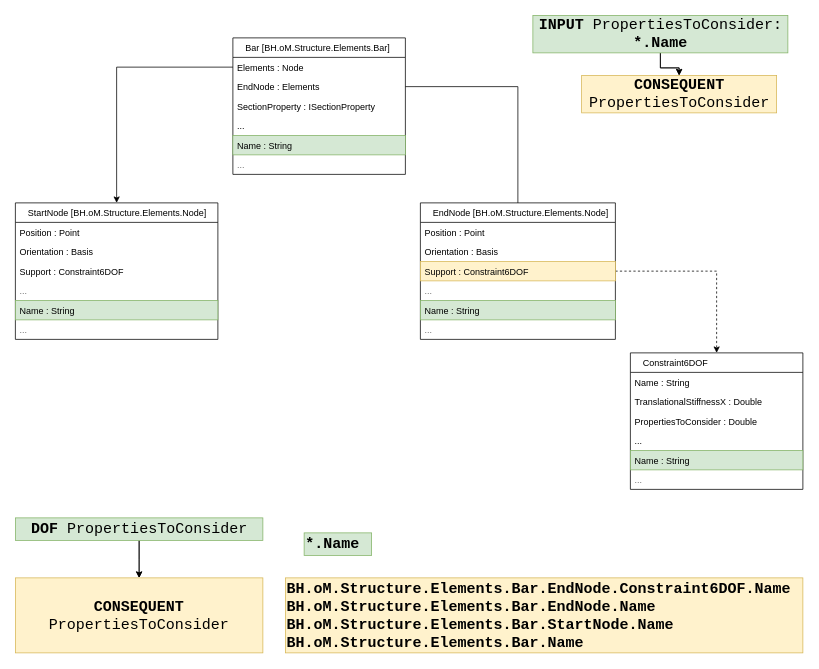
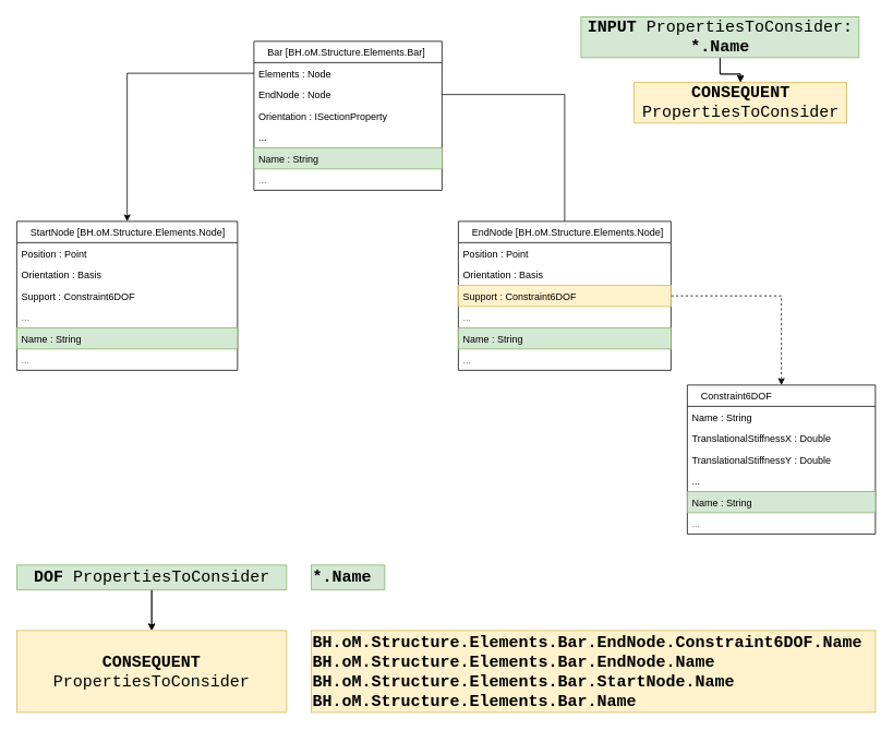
  <mxCell id="0" />
  <mxCell id="1" parent="0" />
  <mxCell id="2" value="Bar [BH.oM.Structure.Elements.Bar]" style="swimlane;fontStyle=0;childLayout=stackLayout;horizontal=1;startSize=26;fillColor=none;horizontalStack=0;resizeParent=1;resizeParentMax=0;resizeLast=0;collapsible=1;marginBottom=0;fontSize=12;align=left;spacingLeft=15;" vertex="1" parent="1"><mxGeometry x="310" y="50" width="230" height="182" as="geometry"><mxRectangle x="380" y="110" width="150" height="26" as="alternateBounds" /></mxGeometry></mxCell>
  <mxCell id="3" value="Elements : Node" style="text;strokeColor=none;fillColor=none;align=left;verticalAlign=top;spacingLeft=4;spacingRight=4;overflow=hidden;rotatable=0;points=[[0,0.5],[1,0.5]];portConstraint=eastwest;fontColor=#000000" vertex="1" parent="2"><mxGeometry y="26" width="230" height="26" as="geometry" /></mxCell>
- <mxCell id="4" value="EndNode : Elements" style="text;strokeColor=none;fillColor=none;align=left;verticalAlign=top;spacingLeft=4;spacingRight=4;overflow=hidden;rotatable=0;points=[[0,0.5],[1,0.5]];portConstraint=eastwest;fontColor=#000000" vertex="1" parent="2"><mxGeometry y="52" width="230" height="26" as="geometry" /></mxCell>
- <mxCell id="5" value="SectionProperty : ISectionProperty" style="text;strokeColor=none;fillColor=none;align=left;verticalAlign=top;spacingLeft=4;spacingRight=4;overflow=hidden;rotatable=0;points=[[0,0.5],[1,0.5]];portConstraint=eastwest;fontColor=#000000" vertex="1" parent="2"><mxGeometry y="78" width="230" height="26" as="geometry" /></mxCell>
+ <mxCell id="4" value="EndNode : Node" style="text;strokeColor=none;fillColor=none;align=left;verticalAlign=top;spacingLeft=4;spacingRight=4;overflow=hidden;rotatable=0;points=[[0,0.5],[1,0.5]];portConstraint=eastwest;fontColor=#000000" vertex="1" parent="2"><mxGeometry y="52" width="230" height="26" as="geometry" /></mxCell>
+ <mxCell id="5" value="Orientation : ISectionProperty" style="text;strokeColor=none;fillColor=none;align=left;verticalAlign=top;spacingLeft=4;spacingRight=4;overflow=hidden;rotatable=0;points=[[0,0.5],[1,0.5]];portConstraint=eastwest;fontColor=#000000" vertex="1" parent="2"><mxGeometry y="78" width="230" height="26" as="geometry" /></mxCell>
  <mxCell id="6" value="..." style="text;strokeColor=none;fillColor=none;align=left;verticalAlign=top;spacingLeft=4;spacingRight=4;overflow=hidden;rotatable=0;points=[[0,0.5],[1,0.5]];portConstraint=eastwest;fontColor=#000000" vertex="1" parent="2"><mxGeometry y="104" width="230" height="26" as="geometry" /></mxCell>
  <mxCell id="7" value="Name : String" style="text;strokeColor=#82b366;fillColor=#d5e8d4;align=left;verticalAlign=top;spacingLeft=4;spacingRight=4;overflow=hidden;rotatable=0;points=[[0,0.5],[1,0.5]];portConstraint=eastwest;" vertex="1" parent="2"><mxGeometry y="130" width="230" height="26" as="geometry" /></mxCell>
  <mxCell id="8" value="..." style="text;strokeColor=none;fillColor=none;align=left;verticalAlign=top;spacingLeft=4;spacingRight=4;overflow=hidden;rotatable=0;points=[[0,0.5],[1,0.5]];portConstraint=eastwest;fontColor=#707070" vertex="1" parent="2"><mxGeometry y="156" width="230" height="26" as="geometry" /></mxCell>
  <mxCell id="9" value="StartNode [BH.oM.Structure.Elements.Node]" style="swimlane;fontStyle=0;childLayout=stackLayout;horizontal=1;startSize=26;fillColor=none;horizontalStack=0;resizeParent=1;resizeParentMax=0;resizeLast=0;collapsible=1;marginBottom=0;fontSize=12;align=left;spacingLeft=15;" vertex="1" parent="1"><mxGeometry x="20" y="270" width="270" height="182" as="geometry"><mxRectangle x="225" y="510" width="150" height="26" as="alternateBounds" /></mxGeometry></mxCell>
  <mxCell id="10" value="Position : Point" style="text;strokeColor=none;fillColor=none;align=left;verticalAlign=top;spacingLeft=4;spacingRight=4;overflow=hidden;rotatable=0;points=[[0,0.5],[1,0.5]];portConstraint=eastwest;fontColor=#000000" vertex="1" parent="9"><mxGeometry y="26" width="270" height="26" as="geometry" /></mxCell>
  <mxCell id="11" value="Orientation : Basis" style="text;strokeColor=none;fillColor=none;align=left;verticalAlign=top;spacingLeft=4;spacingRight=4;overflow=hidden;rotatable=0;points=[[0,0.5],[1,0.5]];portConstraint=eastwest;fontColor=#000000" vertex="1" parent="9"><mxGeometry y="52" width="270" height="26" as="geometry" /></mxCell>
  <mxCell id="12" value="Support : Constraint6DOF" style="text;strokeColor=none;fillColor=none;align=left;verticalAlign=top;spacingLeft=4;spacingRight=4;overflow=hidden;rotatable=0;points=[[0,0.5],[1,0.5]];portConstraint=eastwest;fontColor=#000000" vertex="1" parent="9"><mxGeometry y="78" width="270" height="26" as="geometry" /></mxCell>
  <mxCell id="13" value="..." style="text;strokeColor=none;fillColor=none;align=left;verticalAlign=top;spacingLeft=4;spacingRight=4;overflow=hidden;rotatable=0;points=[[0,0.5],[1,0.5]];portConstraint=eastwest;fontColor=#707070" vertex="1" parent="9"><mxGeometry y="104" width="270" height="26" as="geometry" /></mxCell>
  <mxCell id="14" value="Name : String" style="text;strokeColor=#82b366;fillColor=#d5e8d4;align=left;verticalAlign=top;spacingLeft=4;spacingRight=4;overflow=hidden;rotatable=0;points=[[0,0.5],[1,0.5]];portConstraint=eastwest;" vertex="1" parent="9"><mxGeometry y="130" width="270" height="26" as="geometry" /></mxCell>
  <mxCell id="15" value="..." style="text;strokeColor=none;fillColor=none;align=left;verticalAlign=top;spacingLeft=4;spacingRight=4;overflow=hidden;rotatable=0;points=[[0,0.5],[1,0.5]];portConstraint=eastwest;fontColor=#707070" vertex="1" parent="9"><mxGeometry y="156" width="270" height="26" as="geometry" /></mxCell>
  <mxCell id="16" style="edgeStyle=orthogonalEdgeStyle;rounded=0;orthogonalLoop=1;jettySize=auto;html=1;entryX=0.5;entryY=0;entryDx=0;entryDy=0;dashed=1;" edge="1" parent="1" source="17" target="24"><mxGeometry relative="1" as="geometry" /></mxCell>
  <mxCell id="17" value="EndNode [BH.oM.Structure.Elements.Node]" style="swimlane;fontStyle=0;childLayout=stackLayout;horizontal=1;startSize=26;fillColor=none;horizontalStack=0;resizeParent=1;resizeParentMax=0;resizeLast=0;collapsible=1;marginBottom=0;fontSize=12;align=left;spacingLeft=15;" vertex="1" parent="1"><mxGeometry x="560" y="270" width="260" height="182" as="geometry"><mxRectangle x="830" y="510" width="280" height="26" as="alternateBounds" /></mxGeometry></mxCell>
  <mxCell id="18" value="Position : Point" style="text;strokeColor=none;fillColor=none;align=left;verticalAlign=top;spacingLeft=4;spacingRight=4;overflow=hidden;rotatable=0;points=[[0,0.5],[1,0.5]];portConstraint=eastwest;fontColor=#000000" vertex="1" parent="17"><mxGeometry y="26" width="260" height="26" as="geometry" /></mxCell>
  <mxCell id="19" value="Orientation : Basis" style="text;strokeColor=none;fillColor=none;align=left;verticalAlign=top;spacingLeft=4;spacingRight=4;overflow=hidden;rotatable=0;points=[[0,0.5],[1,0.5]];portConstraint=eastwest;fontColor=#000000" vertex="1" parent="17"><mxGeometry y="52" width="260" height="26" as="geometry" /></mxCell>
  <mxCell id="20" value="Support : Constraint6DOF" style="text;strokeColor=#d6b656;fillColor=#fff2cc;align=left;verticalAlign=top;spacingLeft=4;spacingRight=4;overflow=hidden;rotatable=0;points=[[0,0.5],[1,0.5]];portConstraint=eastwest;" vertex="1" parent="17"><mxGeometry y="78" width="260" height="26" as="geometry" /></mxCell>
  <mxCell id="21" value="..." style="text;strokeColor=none;fillColor=none;align=left;verticalAlign=top;spacingLeft=4;spacingRight=4;overflow=hidden;rotatable=0;points=[[0,0.5],[1,0.5]];portConstraint=eastwest;fontColor=#707070" vertex="1" parent="17"><mxGeometry y="104" width="260" height="26" as="geometry" /></mxCell>
  <mxCell id="22" value="Name : String" style="text;strokeColor=#82b366;fillColor=#d5e8d4;align=left;verticalAlign=top;spacingLeft=4;spacingRight=4;overflow=hidden;rotatable=0;points=[[0,0.5],[1,0.5]];portConstraint=eastwest;" vertex="1" parent="17"><mxGeometry y="130" width="260" height="26" as="geometry" /></mxCell>
  <mxCell id="23" value="..." style="text;strokeColor=none;fillColor=none;align=left;verticalAlign=top;spacingLeft=4;spacingRight=4;overflow=hidden;rotatable=0;points=[[0,0.5],[1,0.5]];portConstraint=eastwest;fontColor=#707070" vertex="1" parent="17"><mxGeometry y="156" width="260" height="26" as="geometry" /></mxCell>
  <mxCell id="24" value="Constraint6DOF" style="swimlane;fontStyle=0;childLayout=stackLayout;horizontal=1;startSize=26;fillColor=none;horizontalStack=0;resizeParent=1;resizeParentMax=0;resizeLast=0;collapsible=1;marginBottom=0;fontSize=12;align=left;spacingLeft=15;" vertex="1" parent="1"><mxGeometry x="840" y="470" width="230" height="182" as="geometry"><mxRectangle x="1200" y="507" width="150" height="26" as="alternateBounds" /></mxGeometry></mxCell>
  <mxCell id="25" value="Name : String" style="text;strokeColor=none;fillColor=none;align=left;verticalAlign=top;spacingLeft=4;spacingRight=4;overflow=hidden;rotatable=0;points=[[0,0.5],[1,0.5]];portConstraint=eastwest;fontColor=#000000" vertex="1" parent="24"><mxGeometry y="26" width="230" height="26" as="geometry" /></mxCell>
  <mxCell id="26" value="TranslationalStiffnessX : Double" style="text;strokeColor=none;fillColor=none;align=left;verticalAlign=top;spacingLeft=4;spacingRight=4;overflow=hidden;rotatable=0;points=[[0,0.5],[1,0.5]];portConstraint=eastwest;fontColor=#000000" vertex="1" parent="24"><mxGeometry y="52" width="230" height="26" as="geometry" /></mxCell>
- <mxCell id="27" value="PropertiesToConsider : Double" style="text;strokeColor=none;fillColor=none;align=left;verticalAlign=top;spacingLeft=4;spacingRight=4;overflow=hidden;rotatable=0;points=[[0,0.5],[1,0.5]];portConstraint=eastwest;fontColor=#000000" vertex="1" parent="24"><mxGeometry y="78" width="230" height="26" as="geometry" /></mxCell>
+ <mxCell id="27" value="TranslationalStiffnessY : Double" style="text;strokeColor=none;fillColor=none;align=left;verticalAlign=top;spacingLeft=4;spacingRight=4;overflow=hidden;rotatable=0;points=[[0,0.5],[1,0.5]];portConstraint=eastwest;fontColor=#000000" vertex="1" parent="24"><mxGeometry y="78" width="230" height="26" as="geometry" /></mxCell>
  <mxCell id="28" value="..." style="text;strokeColor=none;fillColor=none;align=left;verticalAlign=top;spacingLeft=4;spacingRight=4;overflow=hidden;rotatable=0;points=[[0,0.5],[1,0.5]];portConstraint=eastwest;fontColor=#000000" vertex="1" parent="24"><mxGeometry y="104" width="230" height="26" as="geometry" /></mxCell>
  <mxCell id="29" value="Name : String" style="text;strokeColor=#82b366;fillColor=#d5e8d4;align=left;verticalAlign=top;spacingLeft=4;spacingRight=4;overflow=hidden;rotatable=0;points=[[0,0.5],[1,0.5]];portConstraint=eastwest;" vertex="1" parent="24"><mxGeometry y="130" width="230" height="26" as="geometry" /></mxCell>
  <mxCell id="30" value="..." style="text;strokeColor=none;fillColor=none;align=left;verticalAlign=top;spacingLeft=4;spacingRight=4;overflow=hidden;rotatable=0;points=[[0,0.5],[1,0.5]];portConstraint=eastwest;fontColor=#707070" vertex="1" parent="24"><mxGeometry y="156" width="230" height="26" as="geometry" /></mxCell>
  <mxCell id="31" style="edgeStyle=orthogonalEdgeStyle;rounded=0;orthogonalLoop=1;jettySize=auto;html=1;fontFamily=Courier New;fontSize=20;" edge="1" parent="1" source="33" target="36"><mxGeometry relative="1" as="geometry" /></mxCell>
  <mxCell id="32" value="" style="edgeStyle=orthogonalEdgeStyle;rounded=0;orthogonalLoop=1;jettySize=auto;html=1;fontFamily=Courier New;fontSize=20;" edge="1" parent="1" source="33" target="36"><mxGeometry relative="1" as="geometry" /></mxCell>
  <mxCell id="33" value="INPUT &lt;span style=&quot;font-weight: normal&quot;&gt;PropertiesToConsider:&lt;/span&gt;&lt;br&gt;*.Name" style="text;html=1;align=center;verticalAlign=middle;resizable=0;points=[];autosize=1;fontSize=20;fontStyle=1;fontFamily=Courier New;fillColor=#d5e8d4;strokeColor=#82b366;" vertex="1" parent="1"><mxGeometry x="710" y="20" width="340" height="50" as="geometry" /></mxCell>
  <mxCell id="34" style="edgeStyle=orthogonalEdgeStyle;rounded=0;orthogonalLoop=1;jettySize=auto;html=1;fontFamily=Courier New;fontSize=20;endArrow=none;" edge="1" parent="1" source="4" target="17"><mxGeometry relative="1" as="geometry" /></mxCell>
  <mxCell id="35" style="edgeStyle=orthogonalEdgeStyle;rounded=0;orthogonalLoop=1;jettySize=auto;html=1;entryX=0.5;entryY=0;entryDx=0;entryDy=0;fontFamily=Courier New;fontSize=20;" edge="1" parent="1" source="3" target="9"><mxGeometry relative="1" as="geometry" /></mxCell>
  <mxCell id="36" value="CONSEQUENT&lt;br&gt;&lt;span style=&quot;font-weight: normal&quot;&gt;PropertiesToConsider&lt;/span&gt;" style="text;html=1;align=center;verticalAlign=middle;resizable=0;points=[];autosize=1;fontSize=20;fontStyle=1;fontFamily=Courier New;fillColor=#fff2cc;strokeColor=#d6b656;" vertex="1" parent="1"><mxGeometry x="775" y="100" width="260" height="50" as="geometry" /></mxCell>
  <mxCell id="37" style="edgeStyle=orthogonalEdgeStyle;rounded=0;orthogonalLoop=1;jettySize=auto;html=1;fontFamily=Courier New;fontSize=20;" edge="1" parent="1" source="39"><mxGeometry relative="1" as="geometry"><mxPoint x="185" y="770" as="targetPoint" /></mxGeometry></mxCell>
  <mxCell id="38" value="" style="edgeStyle=orthogonalEdgeStyle;rounded=0;orthogonalLoop=1;jettySize=auto;html=1;fontFamily=Courier New;fontSize=20;" edge="1" parent="1" source="39"><mxGeometry relative="1" as="geometry"><mxPoint x="185" y="770" as="targetPoint" /></mxGeometry></mxCell>
  <mxCell id="39" value="DOF &lt;span style=&quot;font-weight: normal&quot;&gt;PropertiesToConsider&lt;/span&gt;" style="text;html=1;align=center;verticalAlign=middle;resizable=0;points=[];autosize=1;fontSize=20;fontStyle=1;fontFamily=Courier New;fillColor=#d5e8d4;strokeColor=#82b366;" vertex="1" parent="1"><mxGeometry x="20" y="690" width="330" height="30" as="geometry" /></mxCell>
- <mxCell id="40" value="*.Name" style="text;html=1;align=left;verticalAlign=middle;resizable=0;points=[];autosize=1;fontSize=20;fontFamily=Courier New;fontStyle=1;fillColor=#d5e8d4;strokeColor=#82b366;" vertex="1" parent="1"><mxGeometry x="405" y="710" width="90" height="30" as="geometry" /></mxCell>
+ <mxCell id="40" value="*.Name" style="text;html=1;align=left;verticalAlign=middle;resizable=0;points=[];autosize=1;fontSize=20;fontFamily=Courier New;fontStyle=1;fillColor=#d5e8d4;strokeColor=#82b366;" vertex="1" parent="1"><mxGeometry x="380" y="690" width="90" height="30" as="geometry" /></mxCell>
  <mxCell id="41" value="BH.oM.Structure.Elements.Bar.EndNode.Constraint6DOF.Name&lt;br&gt;BH.oM.Structure.Elements.Bar.EndNode.Name&lt;br&gt;BH.oM.Structure.Elements.Bar.StartNode.Name&lt;br&gt;BH.oM.Structure.Elements.Bar.Name" style="text;html=1;align=left;verticalAlign=middle;resizable=0;points=[];autosize=1;fontSize=20;fontStyle=1;fontFamily=Courier New;fillColor=#fff2cc;strokeColor=#d6b656;" vertex="1" parent="1"><mxGeometry x="380" y="770" width="690" height="100" as="geometry" /></mxCell>
  <mxCell id="42" value="&lt;span style=&quot;text-align: left ; font-family: &amp;#34;courier new&amp;#34; ; font-weight: 700&quot;&gt;CONSEQUENT&lt;/span&gt;&lt;br style=&quot;text-align: left ; font-family: &amp;#34;courier new&amp;#34; ; font-weight: 700&quot;&gt;&lt;span style=&quot;text-align: left ; font-family: &amp;#34;courier new&amp;#34;&quot;&gt;PropertiesToConsider&lt;/span&gt;" style="text;html=1;strokeColor=#d6b656;fillColor=#fff2cc;align=center;verticalAlign=middle;whiteSpace=wrap;rounded=0;fontFamily=Courier New;fontSize=20;" vertex="1" parent="1"><mxGeometry x="20" y="770" width="330" height="100" as="geometry" /></mxCell>
